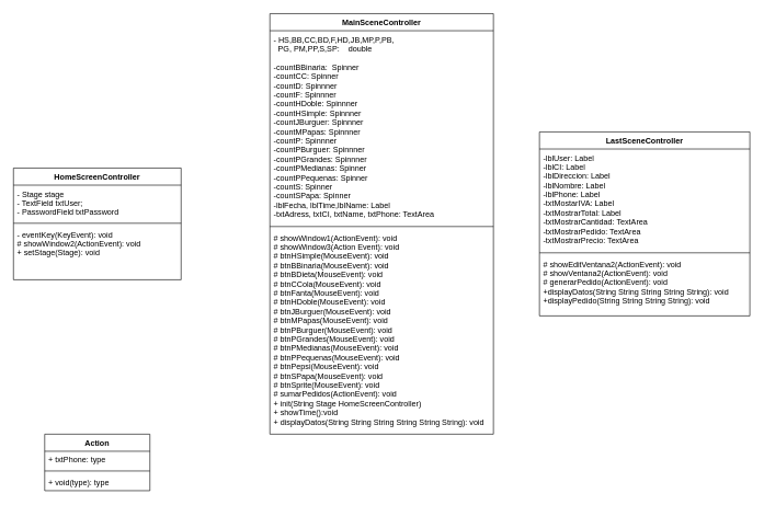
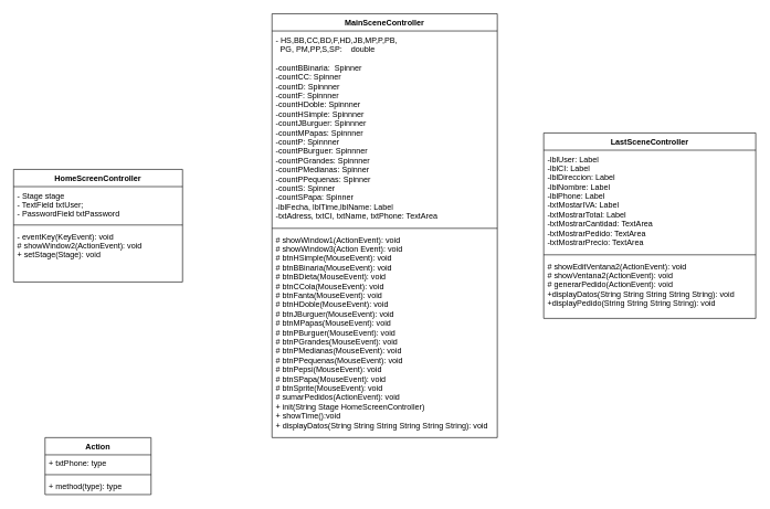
  <mxCell id="0" />
  <mxCell id="1" parent="0" />
  <mxCell id="2" value="HomeScreenController" style="swimlane;fontStyle=1;align=center;verticalAlign=top;childLayout=stackLayout;horizontal=1;startSize=26;horizontalStack=0;resizeParent=1;resizeParentMax=0;resizeLast=0;collapsible=1;marginBottom=0;" parent="1" vertex="1"><mxGeometry x="20" y="255" width="255" height="170" as="geometry" /></mxCell>
  <mxCell id="3" value="- Stage stage&#10;- TextField txtUser;&#10;- PasswordField txtPassword&#10;" style="text;strokeColor=none;fillColor=none;align=left;verticalAlign=top;spacingLeft=4;spacingRight=4;overflow=hidden;rotatable=0;points=[[0,0.5],[1,0.5]];portConstraint=eastwest;" parent="2" vertex="1"><mxGeometry y="26" width="255" height="54" as="geometry" /></mxCell>
  <mxCell id="4" value="" style="line;strokeWidth=1;fillColor=none;align=left;verticalAlign=middle;spacingTop=-1;spacingLeft=3;spacingRight=3;rotatable=0;labelPosition=right;points=[];portConstraint=eastwest;" parent="2" vertex="1"><mxGeometry y="80" width="255" height="8" as="geometry" /></mxCell>
  <mxCell id="5" value="- eventKey(KeyEvent): void&#10;# showWindow2(ActionEvent): void&#10;+ setStage(Stage): void" style="text;strokeColor=none;fillColor=none;align=left;verticalAlign=top;spacingLeft=4;spacingRight=4;overflow=hidden;rotatable=0;points=[[0,0.5],[1,0.5]];portConstraint=eastwest;" parent="2" vertex="1"><mxGeometry y="88" width="255" height="82" as="geometry" /></mxCell>
  <mxCell id="6" value="MainSceneController" style="swimlane;fontStyle=1;align=center;verticalAlign=top;childLayout=stackLayout;horizontal=1;startSize=26;horizontalStack=0;resizeParent=1;resizeParentMax=0;resizeLast=0;collapsible=1;marginBottom=0;" parent="1" vertex="1"><mxGeometry x="410" y="20" width="340" height="640" as="geometry" /></mxCell>
  <mxCell id="7" value="- HS,BB,CC,BD,F,HD,JB,MP,P,PB,&#10;  PG, PM,PP,S,SP:    double&#10;&#10;-countBBinaria:  Spinner&#10;-countCC: Spinner&#10;-countD: Spinnner&#10;-countF: Spinnner&#10;-countHDoble: Spinnner&#10;-countHSimple: Spinnner&#10;-countJBurguer: Spinnner&#10;-countMPapas: Spinnner&#10;-countP: Spinnner&#10;-countPBurguer: Spinnner&#10;-countPGrandes: Spinnner&#10;-countPMedianas: Spinner&#10;-countPPequenas: Spinner&#10;-countS: Spinner&#10;-countSPapa: Spinner&#10;-lblFecha, lblTime,lblName: Label&#10;-txtAdress, txtCI, txtName, txtPhone: TextArea" style="text;strokeColor=none;fillColor=none;align=left;verticalAlign=top;spacingLeft=4;spacingRight=4;overflow=hidden;rotatable=0;points=[[0,0.5],[1,0.5]];portConstraint=eastwest;" parent="6" vertex="1"><mxGeometry y="26" width="340" height="294" as="geometry" /></mxCell>
  <mxCell id="8" value="" style="line;strokeWidth=1;fillColor=none;align=left;verticalAlign=middle;spacingTop=-1;spacingLeft=3;spacingRight=3;rotatable=0;labelPosition=right;points=[];portConstraint=eastwest;" parent="6" vertex="1"><mxGeometry y="320" width="340" height="8" as="geometry" /></mxCell>
  <mxCell id="9" value="# showWindow1(ActionEvent): void&#10;# showWindow3(Action Event): void&#10;# btnHSimple(MouseEvent): void&#10;# btnBBinaria(MouseEvent): void&#10;# btnBDieta(MouseEvent): void&#10;# btnCCola(MouseEvent): void&#10;# btnFanta(MouseEvent): void&#10;# btnHDoble(MouseEvent): void&#10;# btnJBurguer(MouseEvent): void&#10;# btnMPapas(MouseEvent): void&#10;# btnPBurguer(MouseEvent): void&#10;# btnPGrandes(MouseEvent): void&#10;# btnPMedianas(MouseEvent): void&#10;# btnPPequenas(MouseEvent): void&#10;# btnPepsi(MouseEvent): void&#10;# btnSPapa(MouseEvent): void&#10;# btnSprite(MouseEvent): void&#10;# sumarPedidos(ActionEvent): void&#10;+ init(String Stage HomeScreenController)&#10;+ showTime():void&#10;+ displayDatos(String String String String String String): void" style="text;strokeColor=none;fillColor=none;align=left;verticalAlign=top;spacingLeft=4;spacingRight=4;overflow=hidden;rotatable=0;points=[[0,0.5],[1,0.5]];portConstraint=eastwest;" parent="6" vertex="1"><mxGeometry y="328" width="340" height="312" as="geometry" /></mxCell>
  <mxCell id="10" value="LastSceneController" style="swimlane;fontStyle=1;align=center;verticalAlign=top;childLayout=stackLayout;horizontal=1;startSize=26;horizontalStack=0;resizeParent=1;resizeParentMax=0;resizeLast=0;collapsible=1;marginBottom=0;" parent="1" vertex="1"><mxGeometry x="820" y="200" width="320" height="280" as="geometry" /></mxCell>
  <mxCell id="11" value="-lblUser: Label&#10;-lblCI: Label&#10;-lblDireccion: Label&#10;-lblNombre: Label&#10;-lblPhone: Label&#10;-txtMostarIVA: Label&#10;-txtMostrarTotal: Label&#10;-txtMostrarCantidad: TextArea&#10;-txtMostrarPedido: TextArea&#10;-txtMostrarPrecio: TextArea&#10;" style="text;strokeColor=none;fillColor=none;align=left;verticalAlign=top;spacingLeft=4;spacingRight=4;overflow=hidden;rotatable=0;points=[[0,0.5],[1,0.5]];portConstraint=eastwest;" parent="10" vertex="1"><mxGeometry y="26" width="320" height="154" as="geometry" /></mxCell>
  <mxCell id="12" value="" style="line;strokeWidth=1;fillColor=none;align=left;verticalAlign=middle;spacingTop=-1;spacingLeft=3;spacingRight=3;rotatable=0;labelPosition=right;points=[];portConstraint=eastwest;" parent="10" vertex="1"><mxGeometry y="180" width="320" height="8" as="geometry" /></mxCell>
  <mxCell id="13" value="# showEditVentana2(ActionEvent): void&#10;# showVentana2(ActionEvent): void&#10;# generarPedido(ActionEvent): void&#10;+displayDatos(String String String String String): void&#10;+displayPedido(String String String String): void" style="text;strokeColor=none;fillColor=none;align=left;verticalAlign=top;spacingLeft=4;spacingRight=4;overflow=hidden;rotatable=0;points=[[0,0.5],[1,0.5]];portConstraint=eastwest;" parent="10" vertex="1"><mxGeometry y="188" width="320" height="92" as="geometry" /></mxCell>
  <mxCell id="14" value="Action" style="swimlane;fontStyle=1;align=center;verticalAlign=top;childLayout=stackLayout;horizontal=1;startSize=26;horizontalStack=0;resizeParent=1;resizeParentMax=0;resizeLast=0;collapsible=1;marginBottom=0;" parent="1" vertex="1"><mxGeometry x="67.5" y="660" width="160" height="86" as="geometry" /></mxCell>
  <mxCell id="15" value="+ txtPhone: type" style="text;strokeColor=none;fillColor=none;align=left;verticalAlign=top;spacingLeft=4;spacingRight=4;overflow=hidden;rotatable=0;points=[[0,0.5],[1,0.5]];portConstraint=eastwest;" parent="14" vertex="1"><mxGeometry y="26" width="160" height="26" as="geometry" /></mxCell>
  <mxCell id="16" value="" style="line;strokeWidth=1;fillColor=none;align=left;verticalAlign=middle;spacingTop=-1;spacingLeft=3;spacingRight=3;rotatable=0;labelPosition=right;points=[];portConstraint=eastwest;" parent="14" vertex="1"><mxGeometry y="52" width="160" height="8" as="geometry" /></mxCell>
- <mxCell id="17" value="+ void(type): type" style="text;strokeColor=none;fillColor=none;align=left;verticalAlign=top;spacingLeft=4;spacingRight=4;overflow=hidden;rotatable=0;points=[[0,0.5],[1,0.5]];portConstraint=eastwest;" parent="14" vertex="1"><mxGeometry y="60" width="160" height="26" as="geometry" /></mxCell>
+ <mxCell id="17" value="+ method(type): type" style="text;strokeColor=none;fillColor=none;align=left;verticalAlign=top;spacingLeft=4;spacingRight=4;overflow=hidden;rotatable=0;points=[[0,0.5],[1,0.5]];portConstraint=eastwest;" parent="14" vertex="1"><mxGeometry y="60" width="160" height="26" as="geometry" /></mxCell>
